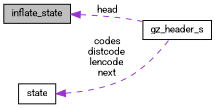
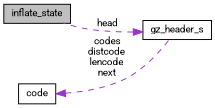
  digraph {
    fontname=Roboto
    rankdir=LR
    node [color=black fillcolor=white fontname=Roboto fontsize=10 shape=record style=filled]
    edge [color=darkorchid3 dir=back fontname=Roboto fontsize=10 labelfontname=Helvetica labelfontsize=10 style=dashed]
    n1 [fillcolor=grey75 fontcolor=black height=0.2 label=inflate_state width=0.4]
    n2 [height=0.2 label=gz_header_s width=0.4]
-   n3 [height=0.2 label=state width=0.4]
-   n1 -> n2 [label=" head"]
+   n3 [height=0.2 label=code width=0.4]
+   n2 -> n1 [label=" head"]
    n3 -> n2 [label=" codes\ndistcode\nlencode\nnext"]
  }
